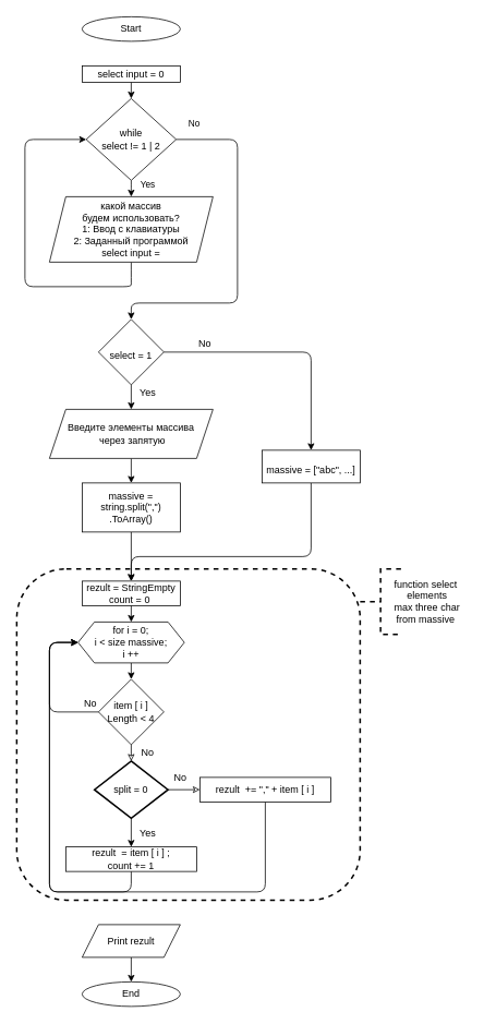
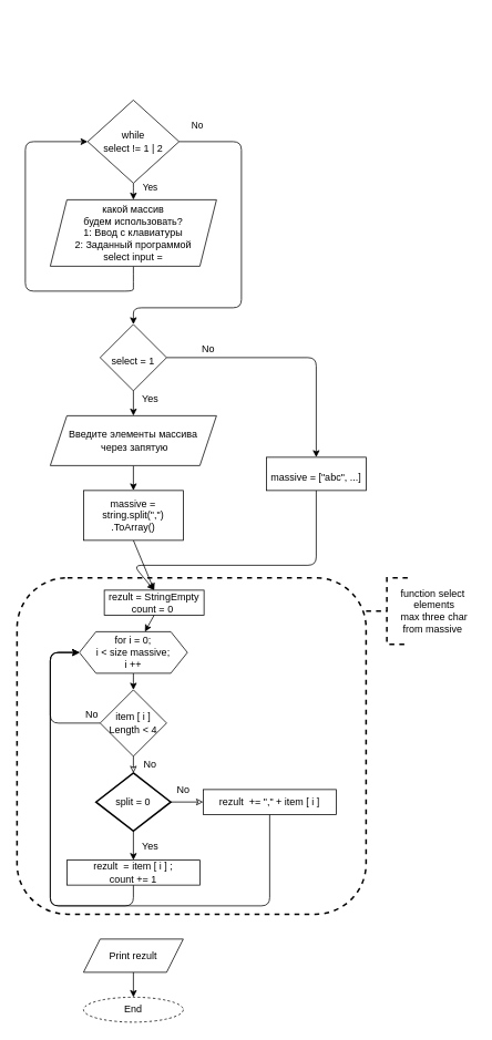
  <mxCell id="0" />
  <mxCell id="1" parent="0" />
- <mxCell id="2" value="Start" style="ellipse;whiteSpace=wrap;html=1;" parent="1" vertex="1"><mxGeometry x="100" y="20" width="120" height="30" as="geometry" /></mxCell>
- <mxCell id="3" value="" style="edgeStyle=none;html=1;" parent="1" source="4" target="7" edge="1"><mxGeometry relative="1" as="geometry" /></mxCell>
- <mxCell id="4" value="select input = 0" style="whiteSpace=wrap;html=1;" parent="1" vertex="1"><mxGeometry x="100" y="80" width="120" height="20" as="geometry" /></mxCell>
  <mxCell id="5" value="Yes" style="edgeStyle=none;html=1;entryX=0.5;entryY=0;entryDx=0;entryDy=0;" parent="1" source="7" target="9" edge="1"><mxGeometry x="-0.5" y="20" relative="1" as="geometry"><Array as="points"><mxPoint x="160" y="230" /></Array><mxPoint as="offset" /></mxGeometry></mxCell>
  <mxCell id="6" value="No" style="edgeStyle=none;html=1;entryX=0.5;entryY=0;entryDx=0;entryDy=0;" parent="1" source="7" target="12" edge="1"><mxGeometry x="-0.895" y="20" relative="1" as="geometry"><mxPoint x="161.135" y="420.214" as="targetPoint" /><Array as="points"><mxPoint x="290" y="170" /><mxPoint x="290" y="370" /><mxPoint x="160" y="370" /><mxPoint x="160" y="390" /></Array><mxPoint as="offset" /></mxGeometry></mxCell>
  <mxCell id="7" value="while&lt;br&gt;select != 1 | 2" style="rhombus;whiteSpace=wrap;html=1;" parent="1" vertex="1"><mxGeometry x="105" y="120" width="110" height="100" as="geometry" /></mxCell>
  <mxCell id="8" style="edgeStyle=none;html=1;entryX=0;entryY=0.5;entryDx=0;entryDy=0;" parent="1" source="9" target="7" edge="1"><mxGeometry relative="1" as="geometry"><Array as="points"><mxPoint x="160" y="340" /><mxPoint x="160" y="350" /><mxPoint x="30" y="350" /><mxPoint x="30" y="170" /></Array></mxGeometry></mxCell>
  <mxCell id="9" value="какой массив &lt;br&gt;будем использовать?&lt;br&gt;1: Ввод с клавиатуры&lt;br&gt;2: Заданный программой&lt;br&gt;select input =" style="shape=parallelogram;perimeter=parallelogramPerimeter;whiteSpace=wrap;html=1;fixedSize=1;" parent="1" vertex="1"><mxGeometry x="60" y="240" width="200" height="80" as="geometry" /></mxCell>
  <mxCell id="10" value="Yes" style="edgeStyle=none;html=1;fontSize=12;" parent="1" source="12" target="14" edge="1"><mxGeometry x="-0.333" y="20" relative="1" as="geometry"><mxPoint x="160" y="500" as="targetPoint" /><mxPoint as="offset" /></mxGeometry></mxCell>
  <mxCell id="11" value="No" style="edgeStyle=none;html=1;fontSize=12;" parent="1" source="12" target="16" edge="1"><mxGeometry x="-0.667" y="10" relative="1" as="geometry"><Array as="points"><mxPoint x="380" y="430" /></Array><mxPoint as="offset" /></mxGeometry></mxCell>
  <mxCell id="12" value="&lt;font style=&quot;font-size: 12px&quot;&gt;select = 1&lt;/font&gt;" style="rhombus;whiteSpace=wrap;html=1;fontSize=20;" parent="1" vertex="1"><mxGeometry x="120" y="390" width="80" height="80" as="geometry" /></mxCell>
  <mxCell id="13" value="" style="edgeStyle=none;html=1;fontSize=12;" parent="1" source="14" target="18" edge="1"><mxGeometry relative="1" as="geometry" /></mxCell>
  <mxCell id="14" value="Введите элементы массива&lt;br&gt;&amp;nbsp;через запятую" style="shape=parallelogram;perimeter=parallelogramPerimeter;whiteSpace=wrap;html=1;fixedSize=1;fontSize=12;" parent="1" vertex="1"><mxGeometry x="60" y="500" width="200" height="60" as="geometry" /></mxCell>
  <mxCell id="15" style="edgeStyle=none;html=1;entryX=0.5;entryY=0;entryDx=0;entryDy=0;fontSize=12;" parent="1" source="16" target="21" edge="1"><mxGeometry relative="1" as="geometry"><Array as="points"><mxPoint x="380" y="680" /><mxPoint x="160" y="680" /></Array></mxGeometry></mxCell>
  <mxCell id="16" value="&lt;span style=&quot;font-size: 12px&quot;&gt;massive = [&quot;abc&quot;, ...]&lt;/span&gt;" style="whiteSpace=wrap;html=1;fontSize=20;" parent="1" vertex="1"><mxGeometry x="320" y="550" width="120" height="40" as="geometry" /></mxCell>
  <mxCell id="17" style="edgeStyle=none;html=1;exitX=0.5;exitY=1;exitDx=0;exitDy=0;fontSize=12;entryX=0.5;entryY=0;entryDx=0;entryDy=0;" parent="1" source="18" target="21" edge="1"><mxGeometry relative="1" as="geometry"><mxPoint x="160" y="670" as="targetPoint" /></mxGeometry></mxCell>
  <mxCell id="18" value="massive = string.split(&quot;,&quot;)&lt;br&gt;.ToArray()" style="whiteSpace=wrap;html=1;" parent="1" vertex="1"><mxGeometry x="100" y="590" width="120" height="60" as="geometry" /></mxCell>
  <mxCell id="19" value="" style="edgeStyle=none;html=1;fontSize=12;" parent="1" source="20" target="22" edge="1"><mxGeometry relative="1" as="geometry" /></mxCell>
  <mxCell id="20" value="Print rezult" style="shape=parallelogram;perimeter=parallelogramPerimeter;whiteSpace=wrap;html=1;fixedSize=1;fontSize=12;" parent="1" vertex="1"><mxGeometry x="100" y="1130" width="120" height="40" as="geometry" /></mxCell>
- <mxCell id="21" value="rezult = StringEmpty&lt;br&gt;count = 0&amp;nbsp;" style="rounded=0;whiteSpace=wrap;html=1;fontSize=12;" parent="1" vertex="1"><mxGeometry x="100" y="710" width="120" height="30" as="geometry" /></mxCell>
- <mxCell id="22" value="End" style="ellipse;whiteSpace=wrap;html=1;" parent="1" vertex="1"><mxGeometry x="100" y="1200" width="120" height="30" as="geometry" /></mxCell>
+ <mxCell id="21" value="rezult = StringEmpty&lt;br&gt;count = 0&amp;nbsp;" style="rounded=0;whiteSpace=wrap;html=1;fontSize=12;" parent="1" vertex="1"><mxGeometry x="125" y="710" width="120" height="30" as="geometry" /></mxCell>
+ <mxCell id="22" value="End" style="ellipse;whiteSpace=wrap;html=1;dashed=1;" parent="1" vertex="1"><mxGeometry x="100" y="1200" width="120" height="30" as="geometry" /></mxCell>
  <mxCell id="23" value="" style="strokeWidth=2;html=1;shape=mxgraph.flowchart.annotation_2;align=left;labelPosition=right;pointerEvents=1;fontSize=12;dashed=1;" parent="1" vertex="1"><mxGeometry x="440" y="695" width="50" height="80" as="geometry" /></mxCell>
  <mxCell id="24" value="&lt;span&gt;function select&lt;br&gt;&amp;nbsp;elements&lt;br&gt;&amp;nbsp;max three char &lt;br&gt;from massive&lt;/span&gt;" style="text;html=1;align=center;verticalAlign=middle;resizable=0;points=[];autosize=1;strokeColor=none;fillColor=none;fontSize=12;" parent="1" vertex="1"><mxGeometry x="470" y="705" width="100" height="60" as="geometry" /></mxCell>
  <mxCell id="25" value="" style="edgeStyle=none;html=1;fontSize=12;endArrow=classic;endFill=1;strokeWidth=1;exitX=0.5;exitY=1;exitDx=0;exitDy=0;" parent="1" source="21" target="27" edge="1"><mxGeometry relative="1" as="geometry"><mxPoint x="160" y="770" as="sourcePoint" /></mxGeometry></mxCell>
  <mxCell id="26" value="" style="edgeStyle=none;html=1;fontSize=12;endArrow=classic;endFill=1;strokeWidth=1;" parent="1" source="27" target="30" edge="1"><mxGeometry relative="1" as="geometry" /></mxCell>
  <mxCell id="27" value="for i = 0; &lt;br&gt;i &amp;lt; size massive;&lt;br&gt;i ++" style="shape=hexagon;perimeter=hexagonPerimeter2;whiteSpace=wrap;html=1;fixedSize=1;" parent="1" vertex="1"><mxGeometry x="95" y="760" width="130" height="50" as="geometry" /></mxCell>
  <mxCell id="28" value="Yes" style="edgeStyle=none;html=1;fontSize=12;endArrow=classic;endFill=1;strokeWidth=1;startArrow=none;" parent="1" source="35" target="32" edge="1"><mxGeometry y="20" relative="1" as="geometry"><mxPoint as="offset" /></mxGeometry></mxCell>
  <mxCell id="29" value="No" style="edgeStyle=none;html=1;entryX=0;entryY=0.5;entryDx=0;entryDy=0;fontSize=12;endArrow=classic;endFill=1;strokeWidth=1;" parent="1" source="30" target="27" edge="1"><mxGeometry x="-0.889" y="-10" relative="1" as="geometry"><Array as="points"><mxPoint x="60" y="870" /><mxPoint x="60" y="785" /></Array><mxPoint as="offset" /></mxGeometry></mxCell>
  <mxCell id="30" value="item [ i ] Length &amp;lt; 4" style="rhombus;whiteSpace=wrap;html=1;" parent="1" vertex="1"><mxGeometry x="120" y="830" width="80" height="80" as="geometry" /></mxCell>
  <mxCell id="31" style="edgeStyle=none;html=1;entryX=0;entryY=0.5;entryDx=0;entryDy=0;fontSize=12;endArrow=classic;endFill=1;strokeWidth=1;" parent="1" source="32" target="27" edge="1"><mxGeometry relative="1" as="geometry"><Array as="points"><mxPoint x="160" y="1090" /><mxPoint x="60" y="1090" /><mxPoint x="60" y="785" /></Array></mxGeometry></mxCell>
  <mxCell id="32" value="rezult&amp;nbsp; = item [ i ] ;&lt;br&gt;count += 1" style="whiteSpace=wrap;html=1;" parent="1" vertex="1"><mxGeometry x="80" y="1035" width="160" height="30" as="geometry" /></mxCell>
  <mxCell id="33" value="" style="rounded=1;whiteSpace=wrap;html=1;dashed=1;fontSize=12;fillColor=none;strokeWidth=2;shadow=0;" parent="1" vertex="1"><mxGeometry x="20" y="695" width="420" height="405" as="geometry" /></mxCell>
  <mxCell id="34" value="No" style="edgeStyle=none;html=1;exitX=1;exitY=0.5;exitDx=0;exitDy=0;exitPerimeter=0;entryX=0;entryY=0.5;entryDx=0;entryDy=0;fontSize=12;endArrow=classic;endFill=0;strokeWidth=1;" parent="1" source="35" target="38" edge="1"><mxGeometry x="-0.231" y="15" relative="1" as="geometry"><mxPoint as="offset" /></mxGeometry></mxCell>
  <mxCell id="35" value="split = 0" style="strokeWidth=2;html=1;shape=mxgraph.flowchart.decision;whiteSpace=wrap;rounded=1;shadow=0;fontSize=12;fillColor=none;" parent="1" vertex="1"><mxGeometry x="115" y="930" width="90" height="70" as="geometry" /></mxCell>
  <mxCell id="36" value="No" style="edgeStyle=none;html=1;fontSize=12;endArrow=classic;endFill=0;strokeWidth=1;" parent="1" source="30" target="35" edge="1"><mxGeometry y="20" relative="1" as="geometry"><mxPoint x="160" y="910" as="sourcePoint" /><mxPoint x="160" y="1035" as="targetPoint" /><mxPoint as="offset" /></mxGeometry></mxCell>
  <mxCell id="37" style="edgeStyle=none;html=1;entryX=0;entryY=0.5;entryDx=0;entryDy=0;fontSize=12;endArrow=classic;endFill=0;strokeWidth=1;" parent="1" source="38" target="27" edge="1"><mxGeometry relative="1" as="geometry"><Array as="points"><mxPoint x="324" y="1090" /><mxPoint x="60" y="1090" /><mxPoint x="60" y="785" /></Array></mxGeometry></mxCell>
  <mxCell id="38" value="rezult&amp;nbsp; += &quot;,&quot; + item [ i ]" style="whiteSpace=wrap;html=1;" parent="1" vertex="1"><mxGeometry x="244" y="950" width="160" height="30" as="geometry" /></mxCell>
